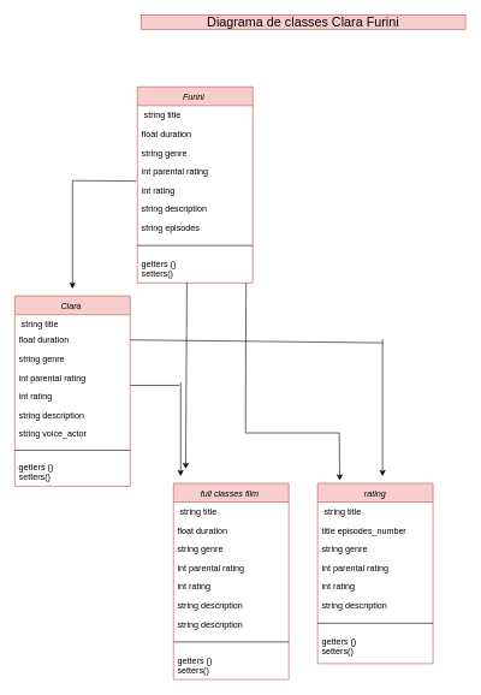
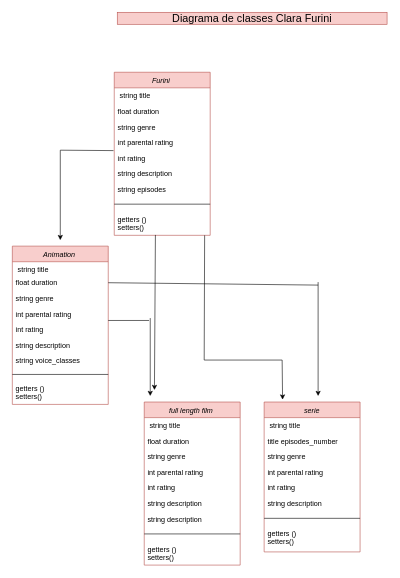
  <mxCell id="0" />
  <mxCell id="1" parent="0" />
  <mxCell id="2" value="Furini " style="swimlane;fontStyle=2;align=center;verticalAlign=top;childLayout=stackLayout;horizontal=1;startSize=26;horizontalStack=0;resizeParent=1;resizeLast=0;collapsible=1;marginBottom=0;rounded=0;shadow=0;strokeWidth=1;fillColor=#f8cecc;strokeColor=#b85450;" parent="1" vertex="1"><mxGeometry x="190" y="120" width="160" height="272" as="geometry"><mxRectangle x="230" y="140" width="160" height="26" as="alternateBounds" /></mxGeometry></mxCell>
  <mxCell id="3" value=" string title" style="text;align=left;verticalAlign=top;spacingLeft=4;spacingRight=4;overflow=hidden;rotatable=0;points=[[0,0.5],[1,0.5]];portConstraint=eastwest;" parent="2" vertex="1"><mxGeometry y="26" width="160" height="26" as="geometry" /></mxCell>
  <mxCell id="4" value="float duration" style="text;align=left;verticalAlign=top;spacingLeft=4;spacingRight=4;overflow=hidden;rotatable=0;points=[[0,0.5],[1,0.5]];portConstraint=eastwest;rounded=0;shadow=0;html=0;" parent="2" vertex="1"><mxGeometry y="52" width="160" height="26" as="geometry" /></mxCell>
  <mxCell id="5" value="string genre" style="text;align=left;verticalAlign=top;spacingLeft=4;spacingRight=4;overflow=hidden;rotatable=0;points=[[0,0.5],[1,0.5]];portConstraint=eastwest;rounded=0;shadow=0;html=0;" parent="2" vertex="1"><mxGeometry y="78" width="160" height="26" as="geometry" /></mxCell>
  <mxCell id="6" value="int parental rating" style="text;align=left;verticalAlign=top;spacingLeft=4;spacingRight=4;overflow=hidden;rotatable=0;points=[[0,0.5],[1,0.5]];portConstraint=eastwest;rounded=0;shadow=0;html=0;" parent="2" vertex="1"><mxGeometry y="104" width="160" height="26" as="geometry" /></mxCell>
  <mxCell id="7" value="int rating" style="text;align=left;verticalAlign=top;spacingLeft=4;spacingRight=4;overflow=hidden;rotatable=0;points=[[0,0.5],[1,0.5]];portConstraint=eastwest;rounded=0;shadow=0;html=0;" parent="2" vertex="1"><mxGeometry y="130" width="160" height="26" as="geometry" /></mxCell>
  <mxCell id="8" value="string description" style="text;align=left;verticalAlign=top;spacingLeft=4;spacingRight=4;overflow=hidden;rotatable=0;points=[[0,0.5],[1,0.5]];portConstraint=eastwest;rounded=0;shadow=0;html=0;" parent="2" vertex="1"><mxGeometry y="156" width="160" height="26" as="geometry" /></mxCell>
  <mxCell id="9" value="string episodes" style="text;align=left;verticalAlign=top;spacingLeft=4;spacingRight=4;overflow=hidden;rotatable=0;points=[[0,0.5],[1,0.5]];portConstraint=eastwest;rounded=0;shadow=0;html=0;" parent="2" vertex="1"><mxGeometry y="182" width="160" height="26" as="geometry" /></mxCell>
  <mxCell id="10" value="" style="line;html=1;strokeWidth=1;align=left;verticalAlign=middle;spacingTop=-1;spacingLeft=3;spacingRight=3;rotatable=0;labelPosition=right;points=[];portConstraint=eastwest;" parent="2" vertex="1"><mxGeometry y="208" width="160" height="24" as="geometry" /></mxCell>
  <mxCell id="11" value="getters ()&#10;setters()" style="text;align=left;verticalAlign=top;spacingLeft=4;spacingRight=4;overflow=hidden;rotatable=0;points=[[0,0.5],[1,0.5]];portConstraint=eastwest;" parent="2" vertex="1"><mxGeometry y="232" width="160" height="40" as="geometry" /></mxCell>
  <mxCell id="12" value="&lt;font style=&quot;font-size: 18px&quot;&gt;Diagrama de classes Clara Furini&lt;/font&gt;" style="text;html=1;strokeColor=#b85450;fillColor=#f8cecc;align=center;verticalAlign=middle;whiteSpace=wrap;rounded=0;" parent="1" vertex="1"><mxGeometry x="195" y="20" width="450" height="20" as="geometry" /></mxCell>
- <mxCell id="13" value="Clara " style="swimlane;fontStyle=2;align=center;verticalAlign=top;childLayout=stackLayout;horizontal=1;startSize=26;horizontalStack=0;resizeParent=1;resizeLast=0;collapsible=1;marginBottom=0;rounded=0;shadow=0;strokeWidth=1;fillColor=#f8cecc;strokeColor=#b85450;" parent="1" vertex="1"><mxGeometry x="20" y="410" width="160" height="264" as="geometry"><mxRectangle x="230" y="140" width="160" height="26" as="alternateBounds" /></mxGeometry></mxCell>
+ <mxCell id="13" value="Animation " style="swimlane;fontStyle=2;align=center;verticalAlign=top;childLayout=stackLayout;horizontal=1;startSize=26;horizontalStack=0;resizeParent=1;resizeLast=0;collapsible=1;marginBottom=0;rounded=0;shadow=0;strokeWidth=1;fillColor=#f8cecc;strokeColor=#b85450;" parent="1" vertex="1"><mxGeometry x="20" y="410" width="160" height="264" as="geometry"><mxRectangle x="230" y="140" width="160" height="26" as="alternateBounds" /></mxGeometry></mxCell>
  <mxCell id="14" value=" string title" style="text;align=left;verticalAlign=top;spacingLeft=4;spacingRight=4;overflow=hidden;rotatable=0;points=[[0,0.5],[1,0.5]];portConstraint=eastwest;" parent="13" vertex="1"><mxGeometry y="26" width="160" height="22" as="geometry" /></mxCell>
  <mxCell id="15" value="float duration" style="text;align=left;verticalAlign=top;spacingLeft=4;spacingRight=4;overflow=hidden;rotatable=0;points=[[0,0.5],[1,0.5]];portConstraint=eastwest;rounded=0;shadow=0;html=0;" parent="13" vertex="1"><mxGeometry y="48" width="160" height="26" as="geometry" /></mxCell>
  <mxCell id="16" value="string genre" style="text;align=left;verticalAlign=top;spacingLeft=4;spacingRight=4;overflow=hidden;rotatable=0;points=[[0,0.5],[1,0.5]];portConstraint=eastwest;rounded=0;shadow=0;html=0;" parent="13" vertex="1"><mxGeometry y="74" width="160" height="26" as="geometry" /></mxCell>
  <mxCell id="17" value="int parental rating" style="text;align=left;verticalAlign=top;spacingLeft=4;spacingRight=4;overflow=hidden;rotatable=0;points=[[0,0.5],[1,0.5]];portConstraint=eastwest;rounded=0;shadow=0;html=0;" parent="13" vertex="1"><mxGeometry y="100" width="160" height="26" as="geometry" /></mxCell>
  <mxCell id="18" value="int rating" style="text;align=left;verticalAlign=top;spacingLeft=4;spacingRight=4;overflow=hidden;rotatable=0;points=[[0,0.5],[1,0.5]];portConstraint=eastwest;rounded=0;shadow=0;html=0;" parent="13" vertex="1"><mxGeometry y="126" width="160" height="26" as="geometry" /></mxCell>
  <mxCell id="19" value="string description" style="text;align=left;verticalAlign=top;spacingLeft=4;spacingRight=4;overflow=hidden;rotatable=0;points=[[0,0.5],[1,0.5]];portConstraint=eastwest;rounded=0;shadow=0;html=0;" parent="13" vertex="1"><mxGeometry y="152" width="160" height="26" as="geometry" /></mxCell>
- <mxCell id="20" value="string voice_actor" style="text;align=left;verticalAlign=top;spacingLeft=4;spacingRight=4;overflow=hidden;rotatable=0;points=[[0,0.5],[1,0.5]];portConstraint=eastwest;rounded=0;shadow=0;html=0;" parent="13" vertex="1"><mxGeometry y="178" width="160" height="26" as="geometry" /></mxCell>
+ <mxCell id="20" value="string voice_classes" style="text;align=left;verticalAlign=top;spacingLeft=4;spacingRight=4;overflow=hidden;rotatable=0;points=[[0,0.5],[1,0.5]];portConstraint=eastwest;rounded=0;shadow=0;html=0;" parent="13" vertex="1"><mxGeometry y="178" width="160" height="26" as="geometry" /></mxCell>
  <mxCell id="21" value="" style="line;html=1;strokeWidth=1;align=left;verticalAlign=middle;spacingTop=-1;spacingLeft=3;spacingRight=3;rotatable=0;labelPosition=right;points=[];portConstraint=eastwest;" parent="13" vertex="1"><mxGeometry y="204" width="160" height="20" as="geometry" /></mxCell>
  <mxCell id="22" value="getters ()&#10;setters()" style="text;align=left;verticalAlign=top;spacingLeft=4;spacingRight=4;overflow=hidden;rotatable=0;points=[[0,0.5],[1,0.5]];portConstraint=eastwest;" parent="13" vertex="1"><mxGeometry y="224" width="160" height="40" as="geometry" /></mxCell>
- <mxCell id="23" value="full classes film " style="swimlane;fontStyle=2;align=center;verticalAlign=top;childLayout=stackLayout;horizontal=1;startSize=26;horizontalStack=0;resizeParent=1;resizeLast=0;collapsible=1;marginBottom=0;rounded=0;shadow=0;strokeWidth=1;fillColor=#f8cecc;strokeColor=#b85450;" parent="1" vertex="1"><mxGeometry x="240" y="670" width="160" height="272" as="geometry"><mxRectangle x="230" y="140" width="160" height="26" as="alternateBounds" /></mxGeometry></mxCell>
+ <mxCell id="23" value="full length film " style="swimlane;fontStyle=2;align=center;verticalAlign=top;childLayout=stackLayout;horizontal=1;startSize=26;horizontalStack=0;resizeParent=1;resizeLast=0;collapsible=1;marginBottom=0;rounded=0;shadow=0;strokeWidth=1;fillColor=#f8cecc;strokeColor=#b85450;" parent="1" vertex="1"><mxGeometry x="240" y="670" width="160" height="272" as="geometry"><mxRectangle x="230" y="140" width="160" height="26" as="alternateBounds" /></mxGeometry></mxCell>
  <mxCell id="24" value=" string title" style="text;align=left;verticalAlign=top;spacingLeft=4;spacingRight=4;overflow=hidden;rotatable=0;points=[[0,0.5],[1,0.5]];portConstraint=eastwest;" parent="23" vertex="1"><mxGeometry y="26" width="160" height="26" as="geometry" /></mxCell>
  <mxCell id="25" value="float duration" style="text;align=left;verticalAlign=top;spacingLeft=4;spacingRight=4;overflow=hidden;rotatable=0;points=[[0,0.5],[1,0.5]];portConstraint=eastwest;rounded=0;shadow=0;html=0;" parent="23" vertex="1"><mxGeometry y="52" width="160" height="26" as="geometry" /></mxCell>
  <mxCell id="26" value="string genre" style="text;align=left;verticalAlign=top;spacingLeft=4;spacingRight=4;overflow=hidden;rotatable=0;points=[[0,0.5],[1,0.5]];portConstraint=eastwest;rounded=0;shadow=0;html=0;" parent="23" vertex="1"><mxGeometry y="78" width="160" height="26" as="geometry" /></mxCell>
  <mxCell id="27" value="int parental rating" style="text;align=left;verticalAlign=top;spacingLeft=4;spacingRight=4;overflow=hidden;rotatable=0;points=[[0,0.5],[1,0.5]];portConstraint=eastwest;rounded=0;shadow=0;html=0;" parent="23" vertex="1"><mxGeometry y="104" width="160" height="26" as="geometry" /></mxCell>
  <mxCell id="28" value="int rating" style="text;align=left;verticalAlign=top;spacingLeft=4;spacingRight=4;overflow=hidden;rotatable=0;points=[[0,0.5],[1,0.5]];portConstraint=eastwest;rounded=0;shadow=0;html=0;" parent="23" vertex="1"><mxGeometry y="130" width="160" height="26" as="geometry" /></mxCell>
  <mxCell id="29" value="string description" style="text;align=left;verticalAlign=top;spacingLeft=4;spacingRight=4;overflow=hidden;rotatable=0;points=[[0,0.5],[1,0.5]];portConstraint=eastwest;rounded=0;shadow=0;html=0;" parent="23" vertex="1"><mxGeometry y="156" width="160" height="26" as="geometry" /></mxCell>
  <mxCell id="30" value="string description" style="text;align=left;verticalAlign=top;spacingLeft=4;spacingRight=4;overflow=hidden;rotatable=0;points=[[0,0.5],[1,0.5]];portConstraint=eastwest;rounded=0;shadow=0;html=0;" vertex="1" parent="23"><mxGeometry y="182" width="160" height="26" as="geometry" /></mxCell>
  <mxCell id="31" value="" style="line;html=1;strokeWidth=1;align=left;verticalAlign=middle;spacingTop=-1;spacingLeft=3;spacingRight=3;rotatable=0;labelPosition=right;points=[];portConstraint=eastwest;" parent="23" vertex="1"><mxGeometry y="208" width="160" height="24" as="geometry" /></mxCell>
  <mxCell id="32" value="getters ()&#10;setters()" style="text;align=left;verticalAlign=top;spacingLeft=4;spacingRight=4;overflow=hidden;rotatable=0;points=[[0,0.5],[1,0.5]];portConstraint=eastwest;" parent="23" vertex="1"><mxGeometry y="232" width="160" height="40" as="geometry" /></mxCell>
- <mxCell id="33" value="rating" style="swimlane;fontStyle=2;align=center;verticalAlign=top;childLayout=stackLayout;horizontal=1;startSize=26;horizontalStack=0;resizeParent=1;resizeLast=0;collapsible=1;marginBottom=0;rounded=0;shadow=0;strokeWidth=1;fillColor=#f8cecc;strokeColor=#b85450;" parent="1" vertex="1"><mxGeometry x="440" y="670" width="160" height="250" as="geometry"><mxRectangle x="230" y="140" width="160" height="26" as="alternateBounds" /></mxGeometry></mxCell>
+ <mxCell id="33" value="serie" style="swimlane;fontStyle=2;align=center;verticalAlign=top;childLayout=stackLayout;horizontal=1;startSize=26;horizontalStack=0;resizeParent=1;resizeLast=0;collapsible=1;marginBottom=0;rounded=0;shadow=0;strokeWidth=1;fillColor=#f8cecc;strokeColor=#b85450;" parent="1" vertex="1"><mxGeometry x="440" y="670" width="160" height="250" as="geometry"><mxRectangle x="230" y="140" width="160" height="26" as="alternateBounds" /></mxGeometry></mxCell>
  <mxCell id="34" value=" string title" style="text;align=left;verticalAlign=top;spacingLeft=4;spacingRight=4;overflow=hidden;rotatable=0;points=[[0,0.5],[1,0.5]];portConstraint=eastwest;" parent="33" vertex="1"><mxGeometry y="26" width="160" height="26" as="geometry" /></mxCell>
  <mxCell id="35" value="title episodes_number" style="text;align=left;verticalAlign=top;spacingLeft=4;spacingRight=4;overflow=hidden;rotatable=0;points=[[0,0.5],[1,0.5]];portConstraint=eastwest;rounded=0;shadow=0;html=0;" parent="33" vertex="1"><mxGeometry y="52" width="160" height="26" as="geometry" /></mxCell>
  <mxCell id="36" value="string genre" style="text;align=left;verticalAlign=top;spacingLeft=4;spacingRight=4;overflow=hidden;rotatable=0;points=[[0,0.5],[1,0.5]];portConstraint=eastwest;rounded=0;shadow=0;html=0;" parent="33" vertex="1"><mxGeometry y="78" width="160" height="26" as="geometry" /></mxCell>
  <mxCell id="37" value="int parental rating" style="text;align=left;verticalAlign=top;spacingLeft=4;spacingRight=4;overflow=hidden;rotatable=0;points=[[0,0.5],[1,0.5]];portConstraint=eastwest;rounded=0;shadow=0;html=0;" parent="33" vertex="1"><mxGeometry y="104" width="160" height="26" as="geometry" /></mxCell>
  <mxCell id="38" value="int rating" style="text;align=left;verticalAlign=top;spacingLeft=4;spacingRight=4;overflow=hidden;rotatable=0;points=[[0,0.5],[1,0.5]];portConstraint=eastwest;rounded=0;shadow=0;html=0;" parent="33" vertex="1"><mxGeometry y="130" width="160" height="26" as="geometry" /></mxCell>
  <mxCell id="39" value="string description" style="text;align=left;verticalAlign=top;spacingLeft=4;spacingRight=4;overflow=hidden;rotatable=0;points=[[0,0.5],[1,0.5]];portConstraint=eastwest;rounded=0;shadow=0;html=0;" parent="33" vertex="1"><mxGeometry y="156" width="160" height="26" as="geometry" /></mxCell>
  <mxCell id="40" value="" style="line;html=1;strokeWidth=1;align=left;verticalAlign=middle;spacingTop=-1;spacingLeft=3;spacingRight=3;rotatable=0;labelPosition=right;points=[];portConstraint=eastwest;" parent="33" vertex="1"><mxGeometry y="182" width="160" height="24" as="geometry" /></mxCell>
  <mxCell id="41" value="getters ()&#10;setters()" style="text;align=left;verticalAlign=top;spacingLeft=4;spacingRight=4;overflow=hidden;rotatable=0;points=[[0,0.5],[1,0.5]];portConstraint=eastwest;" parent="33" vertex="1"><mxGeometry y="206" width="160" height="40" as="geometry" /></mxCell>
  <mxCell id="42" value="" style="endArrow=none;html=1;exitX=-0.008;exitY=0.026;exitDx=0;exitDy=0;exitPerimeter=0;" parent="1" source="7" edge="1"><mxGeometry width="50" height="50" relative="1" as="geometry"><mxPoint x="180" y="250" as="sourcePoint" /><mxPoint x="100" y="250" as="targetPoint" /></mxGeometry></mxCell>
  <mxCell id="43" value="" style="endArrow=classic;html=1;" parent="1" edge="1"><mxGeometry width="50" height="50" relative="1" as="geometry"><mxPoint x="100" y="250" as="sourcePoint" /><mxPoint x="100" y="400" as="targetPoint" /></mxGeometry></mxCell>
  <mxCell id="44" value="" style="endArrow=none;html=1;" parent="1" edge="1"><mxGeometry width="50" height="50" relative="1" as="geometry"><mxPoint x="180" y="534" as="sourcePoint" /><mxPoint x="248" y="534" as="targetPoint" /></mxGeometry></mxCell>
  <mxCell id="45" value="" style="endArrow=classic;html=1;" parent="1" edge="1"><mxGeometry width="50" height="50" relative="1" as="geometry"><mxPoint x="250" y="530" as="sourcePoint" /><mxPoint x="250" y="660" as="targetPoint" /></mxGeometry></mxCell>
  <mxCell id="46" value="" style="endArrow=none;html=1;exitX=1;exitY=0.5;exitDx=0;exitDy=0;" parent="1" source="15" edge="1"><mxGeometry width="50" height="50" relative="1" as="geometry"><mxPoint x="330" y="600" as="sourcePoint" /><mxPoint x="530" y="475" as="targetPoint" /></mxGeometry></mxCell>
  <mxCell id="47" value="" style="endArrow=classic;html=1;" parent="1" edge="1"><mxGeometry width="50" height="50" relative="1" as="geometry"><mxPoint x="530" y="470" as="sourcePoint" /><mxPoint x="530" y="660" as="targetPoint" /></mxGeometry></mxCell>
  <mxCell id="48" value="" style="endArrow=classic;html=1;exitX=0.429;exitY=0.983;exitDx=0;exitDy=0;exitPerimeter=0;" parent="1" source="11" edge="1"><mxGeometry width="50" height="50" relative="1" as="geometry"><mxPoint x="257" y="400" as="sourcePoint" /><mxPoint x="257" y="650" as="targetPoint" /></mxGeometry></mxCell>
  <mxCell id="49" value="" style="endArrow=none;html=1;exitX=0.942;exitY=1;exitDx=0;exitDy=0;exitPerimeter=0;" parent="1" source="11" edge="1"><mxGeometry width="50" height="50" relative="1" as="geometry"><mxPoint x="340" y="400" as="sourcePoint" /><mxPoint x="340" y="600" as="targetPoint" /></mxGeometry></mxCell>
  <mxCell id="50" value="" style="endArrow=none;html=1;" parent="1" edge="1"><mxGeometry width="50" height="50" relative="1" as="geometry"><mxPoint x="340" y="600" as="sourcePoint" /><mxPoint x="470" y="600" as="targetPoint" /></mxGeometry></mxCell>
  <mxCell id="51" value="" style="endArrow=classic;html=1;entryX=0.192;entryY=-0.016;entryDx=0;entryDy=0;entryPerimeter=0;" parent="1" target="33" edge="1"><mxGeometry width="50" height="50" relative="1" as="geometry"><mxPoint x="470" y="600" as="sourcePoint" /><mxPoint x="380" y="450" as="targetPoint" /></mxGeometry></mxCell>
